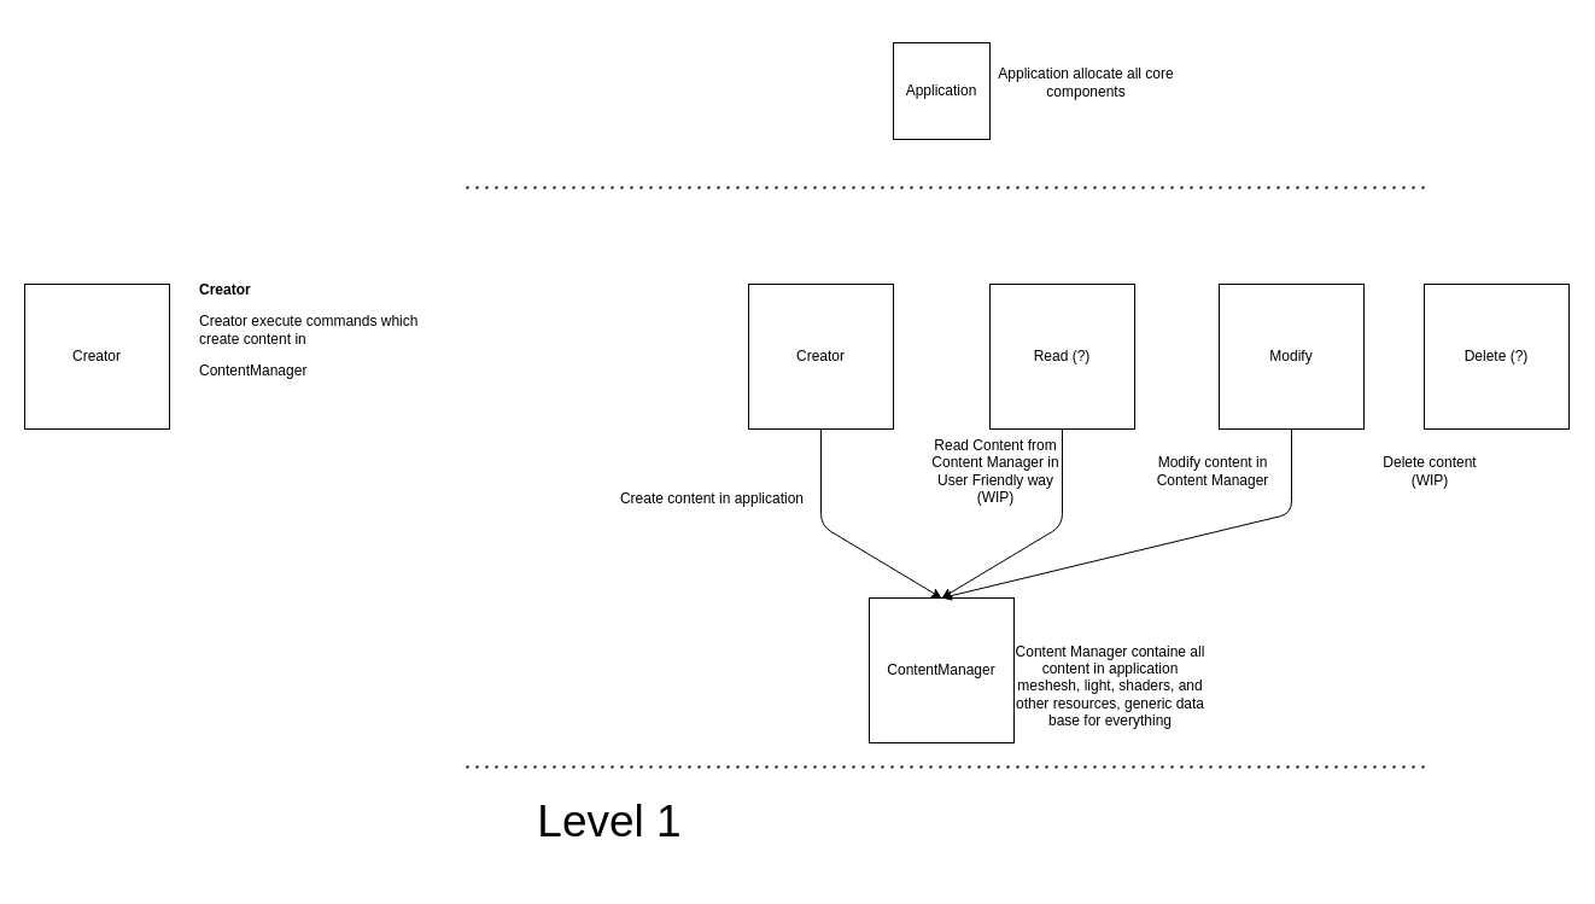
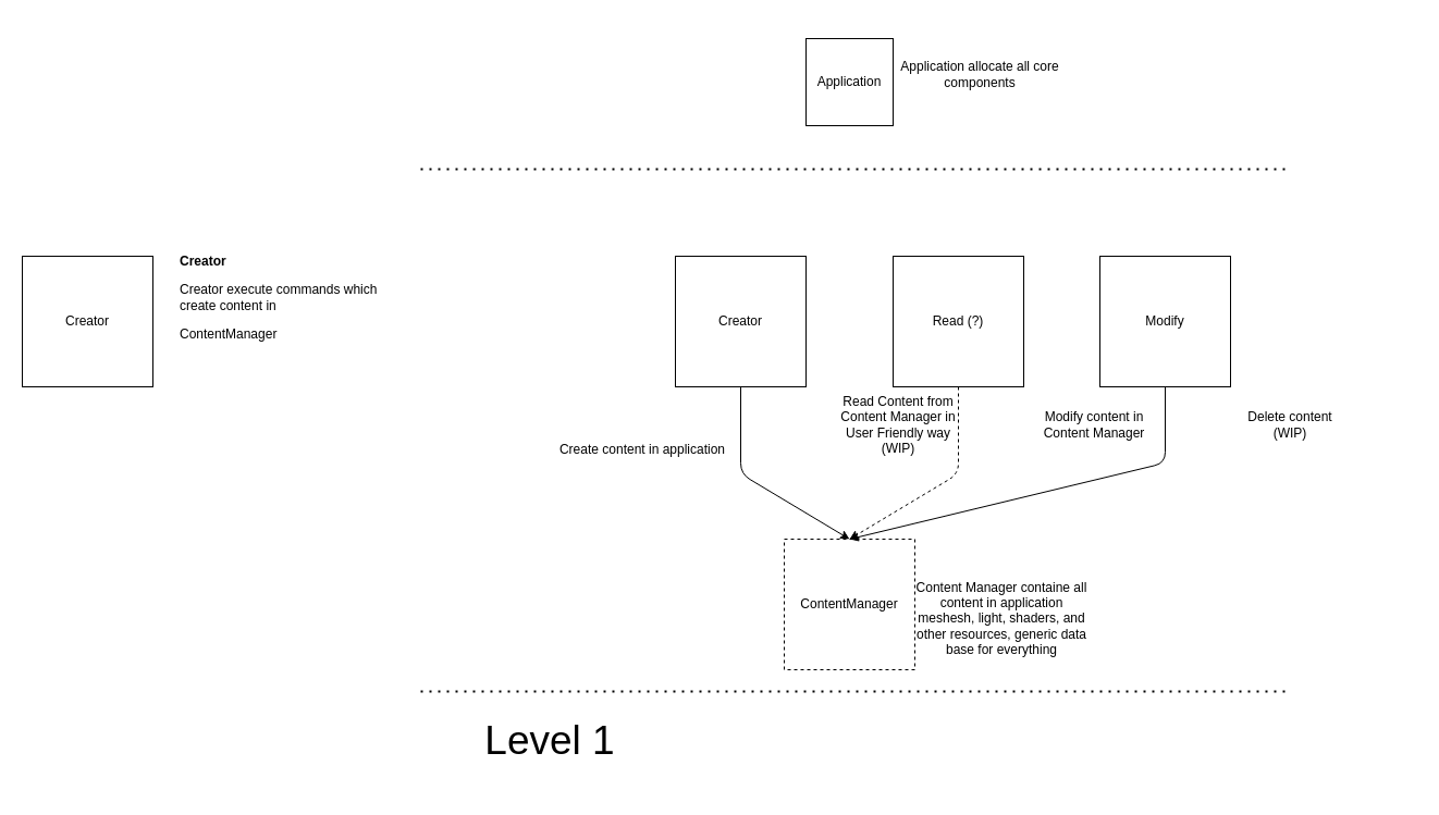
  <mxCell id="0" />
  <mxCell id="1" parent="0" />
  <mxCell id="2" value="Application" style="whiteSpace=wrap;html=1;aspect=fixed;" vertex="1" parent="1"><mxGeometry x="740" y="35" width="80" height="80" as="geometry" /></mxCell>
  <mxCell id="3" value="Application allocate all core components" style="text;html=1;strokeColor=none;fillColor=none;align=center;verticalAlign=middle;whiteSpace=wrap;rounded=0;" vertex="1" parent="1"><mxGeometry x="820" y="20" width="160" height="95" as="geometry" /></mxCell>
- <mxCell id="4" value="ContentManager" style="whiteSpace=wrap;html=1;aspect=fixed;" vertex="1" parent="1"><mxGeometry x="720" y="495" width="120" height="120" as="geometry" /></mxCell>
+ <mxCell id="4" value="ContentManager" style="whiteSpace=wrap;html=1;aspect=fixed;dashed=1;" vertex="1" parent="1"><mxGeometry x="720" y="495" width="120" height="120" as="geometry" /></mxCell>
  <mxCell id="5" value="Content Manager containe all content in application meshesh, light, shaders, and other resources, generic data base for everything" style="text;html=1;strokeColor=none;fillColor=none;align=center;verticalAlign=middle;whiteSpace=wrap;rounded=0;" vertex="1" parent="1"><mxGeometry x="840" y="520" width="160" height="95" as="geometry" /></mxCell>
  <mxCell id="6" value="" style="endArrow=none;dashed=1;html=1;dashPattern=1 3;strokeWidth=2;" edge="1" parent="1"><mxGeometry width="50" height="50" relative="1" as="geometry"><mxPoint x="1180" y="155" as="sourcePoint" /><mxPoint x="380" y="155" as="targetPoint" /></mxGeometry></mxCell>
  <mxCell id="7" value="Level 1" style="text;html=1;strokeColor=none;fillColor=none;align=center;verticalAlign=middle;whiteSpace=wrap;rounded=0;fontSize=37;" vertex="1" parent="1"><mxGeometry x="390" y="635" width="230" height="92" as="geometry" /></mxCell>
  <mxCell id="8" value="" style="endArrow=none;dashed=1;html=1;dashPattern=1 3;strokeWidth=2;" edge="1" parent="1"><mxGeometry width="50" height="50" relative="1" as="geometry"><mxPoint x="1180" y="635" as="sourcePoint" /><mxPoint x="380" y="635" as="targetPoint" /></mxGeometry></mxCell>
  <mxCell id="9" style="edgeStyle=none;html=1;entryX=0.5;entryY=0;entryDx=0;entryDy=0;fontSize=37;" edge="1" parent="1" source="10" target="4"><mxGeometry relative="1" as="geometry"><Array as="points"><mxPoint x="680" y="435" /></Array></mxGeometry></mxCell>
  <mxCell id="10" value="Creator" style="whiteSpace=wrap;html=1;aspect=fixed;" vertex="1" parent="1"><mxGeometry y="235" width="120" height="120" as="geometry" x="620" /></mxCell>
  <mxCell id="11" value="Create content in application" style="text;html=1;strokeColor=none;fillColor=none;align=center;verticalAlign=middle;whiteSpace=wrap;rounded=0;" vertex="1" parent="1"><mxGeometry x="510" y="365" width="160" height="95" as="geometry" /></mxCell>
- <mxCell id="12" style="edgeStyle=none;html=1;entryX=0.5;entryY=0;entryDx=0;entryDy=0;fontSize=37;" edge="1" parent="1" source="13" target="4"><mxGeometry relative="1" as="geometry"><Array as="points"><mxPoint x="880" y="435" /></Array></mxGeometry></mxCell>
+ <mxCell id="12" style="edgeStyle=none;html=1;entryX=0.5;entryY=0;entryDx=0;entryDy=0;fontSize=37;dashed=1;" edge="1" parent="1" source="13" target="4"><mxGeometry relative="1" as="geometry"><Array as="points"><mxPoint x="880" y="435" /></Array></mxGeometry></mxCell>
  <mxCell id="13" value="Read (?)" style="whiteSpace=wrap;html=1;aspect=fixed;" vertex="1" parent="1"><mxGeometry x="820" y="235" width="120" height="120" as="geometry" /></mxCell>
  <mxCell id="14" value="Read Content from Content Manager in User Friendly way (WIP)" style="text;html=1;strokeColor=none;fillColor=none;align=center;verticalAlign=middle;whiteSpace=wrap;rounded=0;" vertex="1" parent="1"><mxGeometry x="770" y="355" width="110" height="70" as="geometry" /></mxCell>
  <mxCell id="15" style="edgeStyle=none;html=1;fontSize=37;entryX=0.5;entryY=0;entryDx=0;entryDy=0;" edge="1" parent="1" source="16" target="4"><mxGeometry relative="1" as="geometry"><mxPoint x="930" y="435" as="targetPoint" /><Array as="points"><mxPoint x="1070" y="425" /></Array></mxGeometry></mxCell>
  <mxCell id="16" value="Modify" style="whiteSpace=wrap;html=1;aspect=fixed;" vertex="1" parent="1"><mxGeometry x="1010" y="235" width="120" height="120" as="geometry" /></mxCell>
  <mxCell id="17" value="Modify content in Content Manager" style="text;html=1;strokeColor=none;fillColor=none;align=center;verticalAlign=middle;whiteSpace=wrap;rounded=0;" vertex="1" parent="1"><mxGeometry x="950" y="355" width="110" height="70" as="geometry" /></mxCell>
- <mxCell id="18" value="Delete (?)" style="whiteSpace=wrap;html=1;aspect=fixed;" vertex="1" parent="1"><mxGeometry x="1180" y="235" width="120" height="120" as="geometry" /></mxCell>
  <mxCell id="19" value="Delete content&lt;br&gt;(WIP)" style="text;html=1;strokeColor=none;fillColor=none;align=center;verticalAlign=middle;whiteSpace=wrap;rounded=0;" vertex="1" parent="1"><mxGeometry x="1130" y="355" width="110" height="70" as="geometry" /></mxCell>
  <mxCell id="20" value="Creator" style="whiteSpace=wrap;html=1;aspect=fixed;" vertex="1" parent="1"><mxGeometry x="20" y="235" width="120" height="120" as="geometry" /></mxCell>
  <mxCell id="21" value="&lt;h1 style=&quot;font-size: 12px;&quot;&gt;Creator&lt;/h1&gt;&lt;p style=&quot;font-size: 12px;&quot;&gt;Creator execute commands which create content in&amp;nbsp;&lt;/p&gt;&lt;span style=&quot;text-align: center;&quot;&gt;ContentManager&lt;/span&gt;" style="text;html=1;strokeColor=none;fillColor=none;spacing=5;spacingTop=-20;whiteSpace=wrap;overflow=hidden;rounded=0;fontSize=12;" vertex="1" parent="1"><mxGeometry x="160" y="235" width="190" height="120" as="geometry" /></mxCell>
